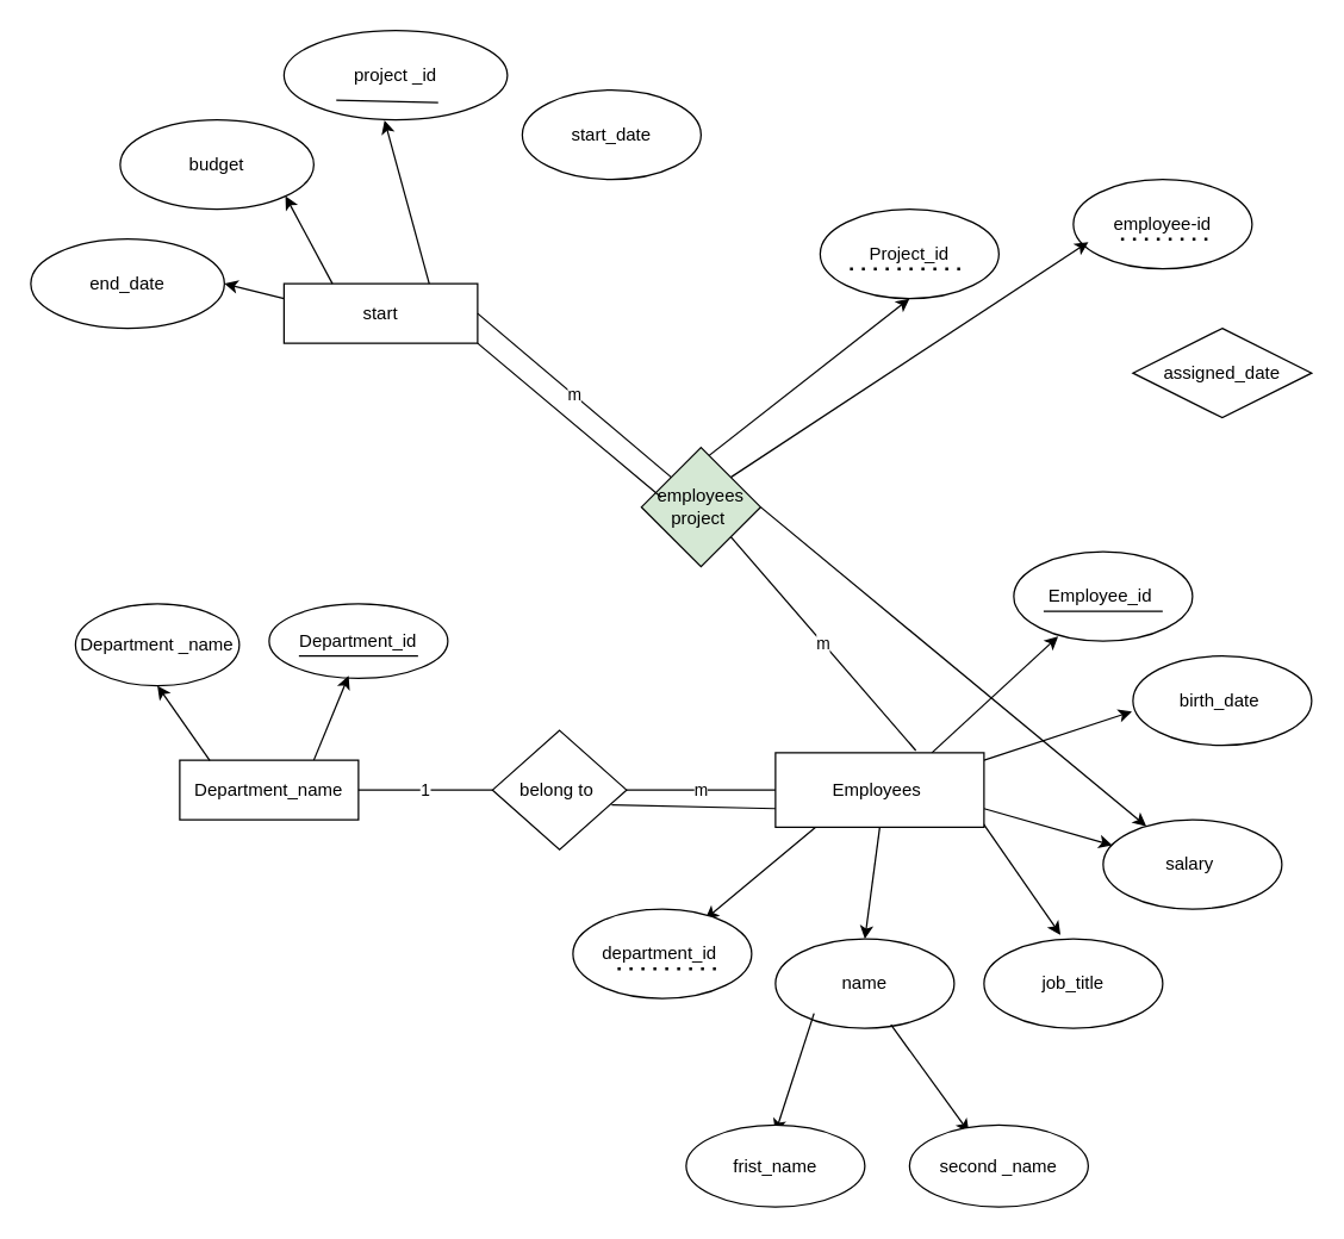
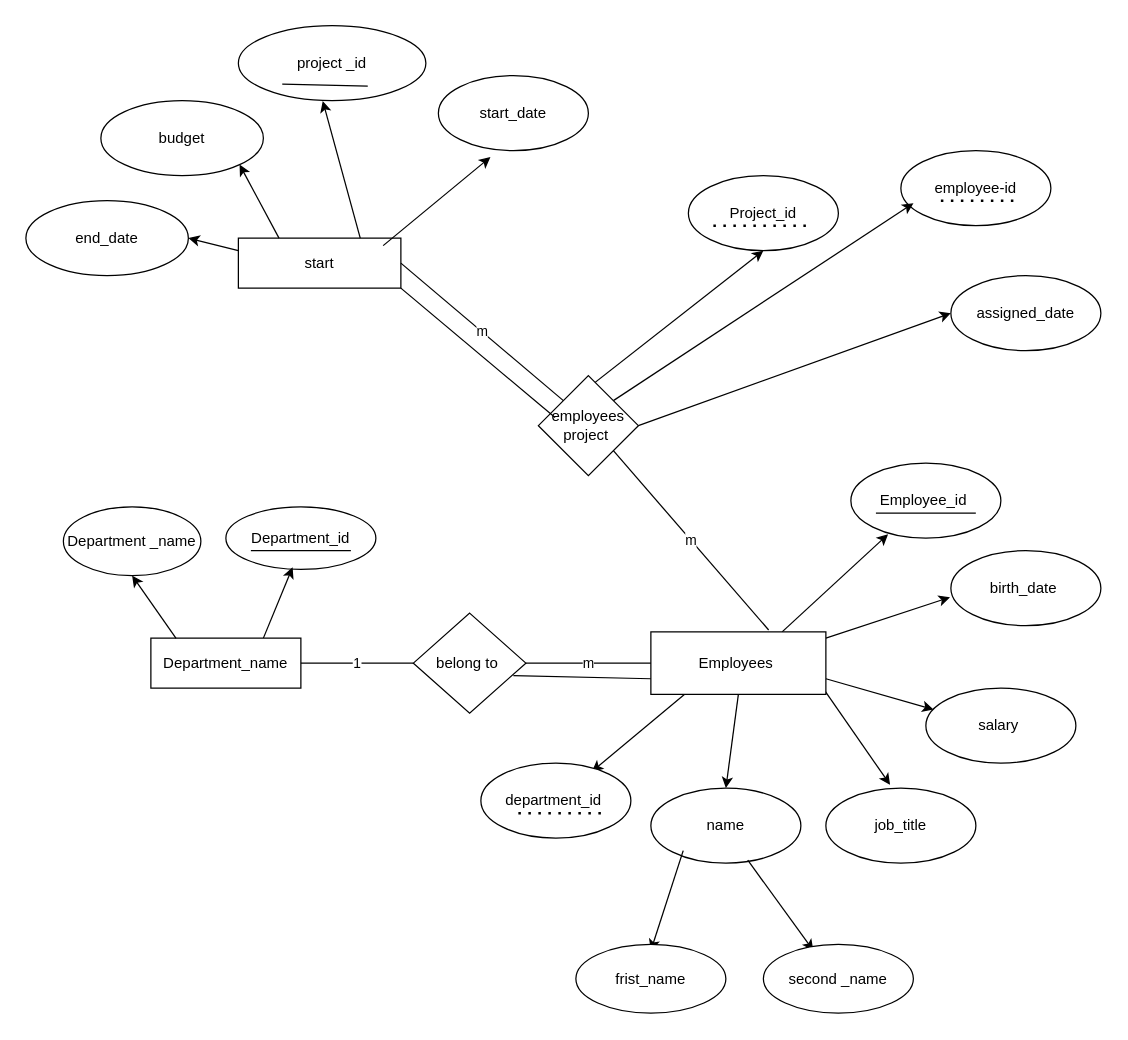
  <mxCell id="0" />
  <mxCell id="1" parent="0" />
  <mxCell id="2" value="project _id" style="ellipse;whiteSpace=wrap;html=1;" parent="1" vertex="1"><mxGeometry x="190" y="20" width="150" height="60" as="geometry" /></mxCell>
  <mxCell id="3" value="Department_id" style="ellipse;whiteSpace=wrap;html=1;" parent="1" vertex="1"><mxGeometry x="180" y="405" width="120" height="50" as="geometry" /></mxCell>
  <mxCell id="4" value="" style="endArrow=none;html=1;rounded=0;elbow=vertical;" parent="1" edge="1"><mxGeometry width="50" height="50" relative="1" as="geometry"><mxPoint x="200" y="440" as="sourcePoint" /><mxPoint x="280" y="440" as="targetPoint" /><Array as="points" /></mxGeometry></mxCell>
  <mxCell id="5" value="" style="endArrow=classic;html=1;rounded=0;exitX=0.75;exitY=0;exitDx=0;exitDy=0;entryX=0.445;entryY=0.965;entryDx=0;entryDy=0;entryPerimeter=0;" parent="1" source="6" target="3" edge="1"><mxGeometry width="50" height="50" relative="1" as="geometry"><mxPoint x="240.002" y="598.938" as="sourcePoint" /><mxPoint x="148.41" y="570" as="targetPoint" /></mxGeometry></mxCell>
  <mxCell id="6" value="Department_name" style="rounded=0;whiteSpace=wrap;html=1;" parent="1" vertex="1"><mxGeometry x="120" y="510" width="120" height="40" as="geometry" /></mxCell>
  <mxCell id="7" style="edgeStyle=orthogonalEdgeStyle;rounded=0;orthogonalLoop=1;jettySize=auto;html=1;exitX=0.5;exitY=1;exitDx=0;exitDy=0;" parent="1" source="6" target="6" edge="1"><mxGeometry relative="1" as="geometry" /></mxCell>
  <mxCell id="8" value="" style="endArrow=classic;html=1;rounded=0;entryX=0.248;entryY=0.948;entryDx=0;entryDy=0;entryPerimeter=0;exitX=0.75;exitY=0;exitDx=0;exitDy=0;" parent="1" source="24" target="22" edge="1"><mxGeometry width="50" height="50" relative="1" as="geometry"><mxPoint x="634" y="500" as="sourcePoint" /><mxPoint x="650" y="455.18" as="targetPoint" /></mxGeometry></mxCell>
  <mxCell id="9" value="" style="endArrow=classic;html=1;rounded=0;entryX=0.5;entryY=0;entryDx=0;entryDy=0;exitX=0.5;exitY=1;exitDx=0;exitDy=0;" parent="1" source="24" target="20" edge="1"><mxGeometry width="50" height="50" relative="1" as="geometry"><mxPoint x="590" y="560" as="sourcePoint" /><mxPoint x="577.5" y="610" as="targetPoint" /></mxGeometry></mxCell>
  <mxCell id="10" value="" style="endArrow=classic;html=1;rounded=0;entryX=0.74;entryY=0.113;entryDx=0;entryDy=0;exitX=0;exitY=1;exitDx=0;exitDy=0;entryPerimeter=0;" parent="1" target="18" edge="1"><mxGeometry width="50" height="50" relative="1" as="geometry"><mxPoint x="551.592" y="551.062" as="sourcePoint" /><mxPoint x="470" y="610" as="targetPoint" /></mxGeometry></mxCell>
  <mxCell id="11" value="" style="endArrow=classic;html=1;rounded=0;entryX=-0.006;entryY=0.622;entryDx=0;entryDy=0;entryPerimeter=0;" parent="1" target="21" edge="1"><mxGeometry width="50" height="50" relative="1" as="geometry"><mxPoint x="660" y="510" as="sourcePoint" /><mxPoint x="700" y="490" as="targetPoint" /></mxGeometry></mxCell>
  <mxCell id="12" value="" style="endArrow=classic;html=1;rounded=0;exitX=1;exitY=0.75;exitDx=0;exitDy=0;entryX=0.051;entryY=0.285;entryDx=0;entryDy=0;entryPerimeter=0;" parent="1" source="24" target="23" edge="1"><mxGeometry width="50" height="50" relative="1" as="geometry"><mxPoint x="677" y="540.68" as="sourcePoint" /><mxPoint x="720" y="550" as="targetPoint" /><Array as="points" /></mxGeometry></mxCell>
  <mxCell id="13" value="" style="endArrow=classic;html=1;rounded=0;exitX=1;exitY=1;exitDx=0;exitDy=0;entryX=0.428;entryY=-0.045;entryDx=0;entryDy=0;entryPerimeter=0;" parent="1" target="19" edge="1"><mxGeometry width="50" height="50" relative="1" as="geometry"><mxPoint x="658.408" y="551.062" as="sourcePoint" /><mxPoint x="705" y="610" as="targetPoint" /><Array as="points" /></mxGeometry></mxCell>
  <mxCell id="14" value="start" style="rounded=0;whiteSpace=wrap;html=1;" parent="1" vertex="1"><mxGeometry x="190" y="190" width="130" height="40" as="geometry" /></mxCell>
- <mxCell id="15" value="" style="endArrow=classic;html=1;rounded=0;exitX=1;exitY=0.5;exitDx=0;exitDy=0;" parent="1" source="48" target="23" edge="1"><mxGeometry width="50" height="50" relative="1" as="geometry"><mxPoint x="530" y="330" as="sourcePoint" /><mxPoint x="591.7" y="209.76" as="targetPoint" /></mxGeometry></mxCell>
+ <mxCell id="15" value="" style="endArrow=classic;html=1;rounded=0;exitX=1;exitY=0.5;exitDx=0;exitDy=0;entryX=0;entryY=0.5;entryDx=0;entryDy=0;" parent="1" source="48" target="25" edge="1"><mxGeometry width="50" height="50" relative="1" as="geometry"><mxPoint x="530" y="330" as="sourcePoint" /><mxPoint x="591.7" y="209.76" as="targetPoint" /></mxGeometry></mxCell>
  <mxCell id="16" value="Department _name" style="ellipse;whiteSpace=wrap;html=1;" parent="1" vertex="1"><mxGeometry x="50" y="405" width="110" height="55" as="geometry" /></mxCell>
  <mxCell id="17" value="" style="endArrow=classic;html=1;rounded=0;exitX=0.168;exitY=0.003;exitDx=0;exitDy=0;exitPerimeter=0;entryX=0.5;entryY=1;entryDx=0;entryDy=0;" parent="1" source="6" target="16" edge="1"><mxGeometry width="50" height="50" relative="1" as="geometry"><mxPoint x="400" y="400" as="sourcePoint" /><mxPoint x="450" y="350" as="targetPoint" /></mxGeometry></mxCell>
  <mxCell id="18" value="department_id&amp;nbsp;" style="ellipse;whiteSpace=wrap;html=1;" parent="1" vertex="1"><mxGeometry x="384" y="610" width="120" height="60" as="geometry" /></mxCell>
  <mxCell id="19" value="job_title" style="ellipse;whiteSpace=wrap;html=1;" parent="1" vertex="1"><mxGeometry x="660" y="630" width="120" height="60" as="geometry" /></mxCell>
  <mxCell id="20" value="name" style="ellipse;whiteSpace=wrap;html=1;" parent="1" vertex="1"><mxGeometry x="520" y="630" width="120" height="60" as="geometry" /></mxCell>
  <mxCell id="21" value="birth_date&amp;nbsp;" style="ellipse;whiteSpace=wrap;html=1;" parent="1" vertex="1"><mxGeometry x="760" y="440" width="120" height="60" as="geometry" /></mxCell>
  <mxCell id="22" value="Employee_id&amp;nbsp;" style="ellipse;whiteSpace=wrap;html=1;" parent="1" vertex="1"><mxGeometry x="680" y="370" width="120" height="60" as="geometry" /></mxCell>
  <mxCell id="23" value="salary&amp;nbsp;" style="ellipse;whiteSpace=wrap;html=1;" parent="1" vertex="1"><mxGeometry x="740" y="550" width="120" height="60" as="geometry" /></mxCell>
  <mxCell id="24" value="Employees&amp;nbsp;" style="rounded=0;whiteSpace=wrap;html=1;" parent="1" vertex="1"><mxGeometry x="520" y="505" width="140" height="50" as="geometry" /></mxCell>
- <mxCell id="25" value="assigned_date" style="rhombus;whiteSpace=wrap;html=1;" parent="1" vertex="1"><mxGeometry x="760" y="220" width="120" height="60" as="geometry" /></mxCell>
+ <mxCell id="25" value="assigned_date" style="ellipse;whiteSpace=wrap;html=1;" parent="1" vertex="1"><mxGeometry x="760" y="220" width="120" height="60" as="geometry" /></mxCell>
  <mxCell id="26" value="start_date" style="ellipse;whiteSpace=wrap;html=1;" parent="1" vertex="1"><mxGeometry x="350" y="60" width="120" height="60" as="geometry" /></mxCell>
  <mxCell id="27" value="Project_id" style="ellipse;whiteSpace=wrap;html=1;direction=west;" parent="1" vertex="1"><mxGeometry x="550" y="140" width="120" height="60" as="geometry" /></mxCell>
  <mxCell id="28" value="employee-id" style="ellipse;whiteSpace=wrap;html=1;" parent="1" vertex="1"><mxGeometry x="720" y="120" width="120" height="60" as="geometry" /></mxCell>
  <mxCell id="29" value="" style="endArrow=classic;html=1;rounded=0;exitX=0.25;exitY=0;exitDx=0;exitDy=0;entryX=0.5;entryY=0;entryDx=0;entryDy=0;" parent="1" target="27" edge="1"><mxGeometry width="50" height="50" relative="1" as="geometry"><mxPoint x="444" y="330" as="sourcePoint" /><mxPoint x="651.5" y="140" as="targetPoint" /></mxGeometry></mxCell>
  <mxCell id="30" value="" style="endArrow=classic;html=1;rounded=0;entryX=0.084;entryY=0.701;entryDx=0;entryDy=0;entryPerimeter=0;exitX=1;exitY=0;exitDx=0;exitDy=0;" parent="1" source="48" target="28" edge="1"><mxGeometry width="50" height="50" relative="1" as="geometry"><mxPoint x="530" y="310" as="sourcePoint" /><mxPoint x="600" y="240" as="targetPoint" /></mxGeometry></mxCell>
  <mxCell id="31" value="" style="endArrow=classic;html=1;rounded=0;entryX=0.45;entryY=1.005;entryDx=0;entryDy=0;entryPerimeter=0;exitX=0.75;exitY=0;exitDx=0;exitDy=0;" parent="1" source="14" target="2" edge="1"><mxGeometry width="50" height="50" relative="1" as="geometry"><mxPoint x="400" y="360" as="sourcePoint" /><mxPoint x="450" y="310" as="targetPoint" /></mxGeometry></mxCell>
  <mxCell id="32" value="budget" style="ellipse;whiteSpace=wrap;html=1;" parent="1" vertex="1"><mxGeometry x="80" y="80" width="130" height="60" as="geometry" /></mxCell>
  <mxCell id="33" value="end_date" style="ellipse;whiteSpace=wrap;html=1;" parent="1" vertex="1"><mxGeometry x="20" y="160" width="130" height="60" as="geometry" /></mxCell>
  <mxCell id="34" value="" style="endArrow=classic;html=1;rounded=0;entryX=1;entryY=1;entryDx=0;entryDy=0;exitX=0.25;exitY=0;exitDx=0;exitDy=0;" parent="1" source="14" target="32" edge="1"><mxGeometry width="50" height="50" relative="1" as="geometry"><mxPoint x="510" y="270" as="sourcePoint" /><mxPoint x="560" y="220" as="targetPoint" /></mxGeometry></mxCell>
  <mxCell id="35" value="" style="endArrow=classic;html=1;rounded=0;entryX=1;entryY=0.5;entryDx=0;entryDy=0;exitX=0;exitY=0.25;exitDx=0;exitDy=0;" parent="1" source="14" target="33" edge="1"><mxGeometry width="50" height="50" relative="1" as="geometry"><mxPoint x="510" y="270" as="sourcePoint" /><mxPoint x="560" y="220" as="targetPoint" /></mxGeometry></mxCell>
  <mxCell id="36" value="" style="endArrow=none;html=1;rounded=0;exitX=0.234;exitY=0.781;exitDx=0;exitDy=0;exitPerimeter=0;entryX=0.69;entryY=0.808;entryDx=0;entryDy=0;entryPerimeter=0;" parent="1" source="2" target="2" edge="1"><mxGeometry width="50" height="50" relative="1" as="geometry"><mxPoint x="510" y="270" as="sourcePoint" /><mxPoint x="560" y="220" as="targetPoint" /></mxGeometry></mxCell>
  <mxCell id="37" value="" style="endArrow=classic;html=1;rounded=0;exitX=0.646;exitY=0.961;exitDx=0;exitDy=0;exitPerimeter=0;" parent="1" source="20" edge="1"><mxGeometry width="50" height="50" relative="1" as="geometry"><mxPoint x="640" y="790" as="sourcePoint" /><mxPoint x="650" y="760" as="targetPoint" /></mxGeometry></mxCell>
  <mxCell id="38" value="" style="endArrow=classic;html=1;rounded=0;exitX=0.299;exitY=0.989;exitDx=0;exitDy=0;exitPerimeter=0;" parent="1" edge="1"><mxGeometry width="50" height="50" relative="1" as="geometry"><mxPoint x="545.88" y="680" as="sourcePoint" /><mxPoint x="520" y="760" as="targetPoint" /></mxGeometry></mxCell>
  <mxCell id="39" value="frist_name" style="ellipse;whiteSpace=wrap;html=1;" parent="1" vertex="1"><mxGeometry x="460" y="755" width="120" height="55" as="geometry" /></mxCell>
  <mxCell id="40" value="second _name" style="ellipse;whiteSpace=wrap;html=1;" parent="1" vertex="1"><mxGeometry x="610" y="755" width="120" height="55" as="geometry" /></mxCell>
  <mxCell id="41" value="" style="endArrow=none;html=1;rounded=0;exitX=0.833;exitY=0.667;exitDx=0;exitDy=0;exitPerimeter=0;entryX=0.167;entryY=0.667;entryDx=0;entryDy=0;entryPerimeter=0;" parent="1" source="22" target="22" edge="1"><mxGeometry width="50" height="50" relative="1" as="geometry"><mxPoint x="490" y="610" as="sourcePoint" /><mxPoint x="540" y="560" as="targetPoint" /></mxGeometry></mxCell>
  <mxCell id="42" value="belong to&amp;nbsp;" style="rhombus;whiteSpace=wrap;html=1;" parent="1" vertex="1"><mxGeometry x="330" y="490" width="90" height="80" as="geometry" /></mxCell>
  <mxCell id="43" value="1" style="endArrow=none;html=1;rounded=0;exitX=1;exitY=0.5;exitDx=0;exitDy=0;entryX=0;entryY=0.5;entryDx=0;entryDy=0;" parent="1" source="6" target="42" edge="1"><mxGeometry width="50" height="50" relative="1" as="geometry"><mxPoint x="430" y="470" as="sourcePoint" /><mxPoint x="480" y="420" as="targetPoint" /></mxGeometry></mxCell>
  <mxCell id="44" value="m" style="endArrow=none;html=1;rounded=0;entryX=0;entryY=0.5;entryDx=0;entryDy=0;exitX=1;exitY=0.5;exitDx=0;exitDy=0;" parent="1" source="42" target="24" edge="1"><mxGeometry width="50" height="50" relative="1" as="geometry"><mxPoint x="430" y="470" as="sourcePoint" /><mxPoint x="480" y="420" as="targetPoint" /></mxGeometry></mxCell>
  <mxCell id="45" value="" style="endArrow=none;html=1;rounded=0;entryX=0;entryY=0.75;entryDx=0;entryDy=0;" parent="1" target="24" edge="1"><mxGeometry width="50" height="50" relative="1" as="geometry"><mxPoint x="410" y="540" as="sourcePoint" /><mxPoint x="480" y="420" as="targetPoint" /></mxGeometry></mxCell>
  <mxCell id="46" value="m" style="endArrow=none;html=1;rounded=0;entryX=0;entryY=0;entryDx=0;entryDy=0;exitX=1;exitY=0.5;exitDx=0;exitDy=0;" parent="1" source="14" target="48" edge="1"><mxGeometry width="50" height="50" relative="1" as="geometry"><mxPoint x="430" y="490" as="sourcePoint" /><mxPoint x="432.5" y="310" as="targetPoint" /></mxGeometry></mxCell>
  <mxCell id="47" value="m" style="endArrow=none;html=1;rounded=0;exitX=0.673;exitY=-0.03;exitDx=0;exitDy=0;exitPerimeter=0;entryX=1;entryY=1;entryDx=0;entryDy=0;" parent="1" source="24" target="48" edge="1"><mxGeometry width="50" height="50" relative="1" as="geometry"><mxPoint x="590" y="300" as="sourcePoint" /><mxPoint x="515.05" y="351" as="targetPoint" /></mxGeometry></mxCell>
- <mxCell id="48" value="employees project&amp;nbsp;" style="rhombus;whiteSpace=wrap;html=1;fillColor=#d5e8d4;" parent="1" vertex="1"><mxGeometry x="430" y="300" width="80" height="80" as="geometry" /></mxCell>
+ <mxCell id="48" value="employees project&amp;nbsp;" style="rhombus;whiteSpace=wrap;html=1;" parent="1" vertex="1"><mxGeometry x="430" y="300" width="80" height="80" as="geometry" /></mxCell>
  <mxCell id="49" value="" style="endArrow=none;html=1;rounded=0;entryX=1;entryY=1;entryDx=0;entryDy=0;exitX=0.167;exitY=0.419;exitDx=0;exitDy=0;exitPerimeter=0;" parent="1" source="48" target="14" edge="1"><mxGeometry width="50" height="50" relative="1" as="geometry"><mxPoint x="590" y="300" as="sourcePoint" /><mxPoint x="640" y="250" as="targetPoint" /></mxGeometry></mxCell>
+ <mxCell id="50" value="" style="endArrow=classic;html=1;rounded=0;entryX=0.347;entryY=1.086;entryDx=0;entryDy=0;entryPerimeter=0;exitX=0.891;exitY=0.15;exitDx=0;exitDy=0;exitPerimeter=0;" parent="1" source="14" target="26" edge="1"><mxGeometry width="50" height="50" relative="1" as="geometry"><mxPoint x="480" y="320" as="sourcePoint" /><mxPoint x="530" y="270" as="targetPoint" /></mxGeometry></mxCell>
  <mxCell id="51" value="" style="endArrow=none;dashed=1;html=1;dashPattern=1 3;strokeWidth=2;rounded=0;entryX=0.217;entryY=0.667;entryDx=0;entryDy=0;entryPerimeter=0;" parent="1" target="18" edge="1"><mxGeometry width="50" height="50" relative="1" as="geometry"><mxPoint x="480" y="650" as="sourcePoint" /><mxPoint x="510" y="390" as="targetPoint" /></mxGeometry></mxCell>
  <mxCell id="52" value="" style="endArrow=none;dashed=1;html=1;dashPattern=1 3;strokeWidth=2;rounded=0;" parent="1" edge="1"><mxGeometry width="50" height="50" relative="1" as="geometry"><mxPoint x="570" y="180" as="sourcePoint" /><mxPoint x="650" y="180" as="targetPoint" /></mxGeometry></mxCell>
  <mxCell id="53" value="" style="endArrow=none;dashed=1;html=1;dashPattern=1 3;strokeWidth=2;rounded=0;entryX=0.25;entryY=0.667;entryDx=0;entryDy=0;entryPerimeter=0;" parent="1" target="28" edge="1"><mxGeometry width="50" height="50" relative="1" as="geometry"><mxPoint x="810" y="160" as="sourcePoint" /><mxPoint x="510" y="290" as="targetPoint" /></mxGeometry></mxCell>
